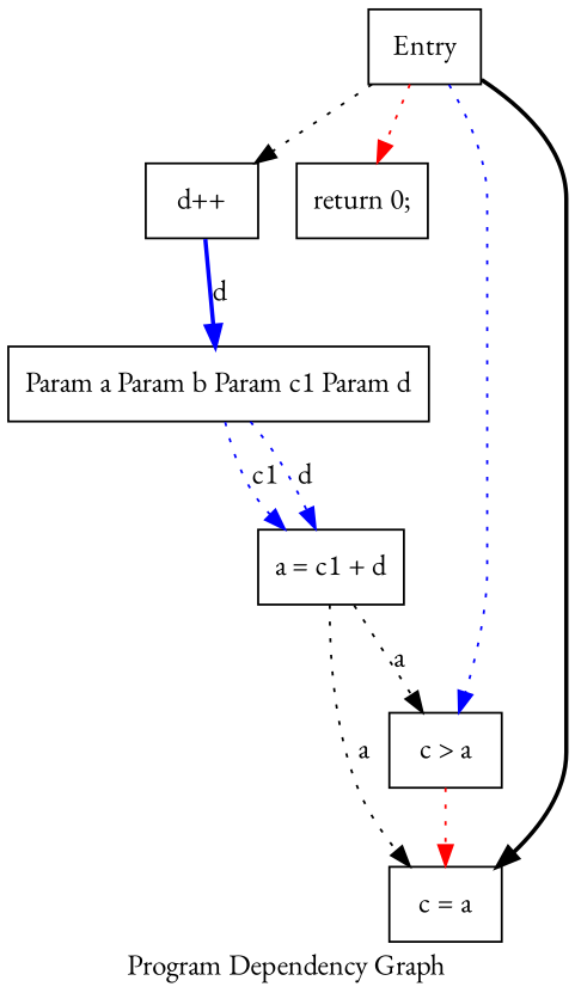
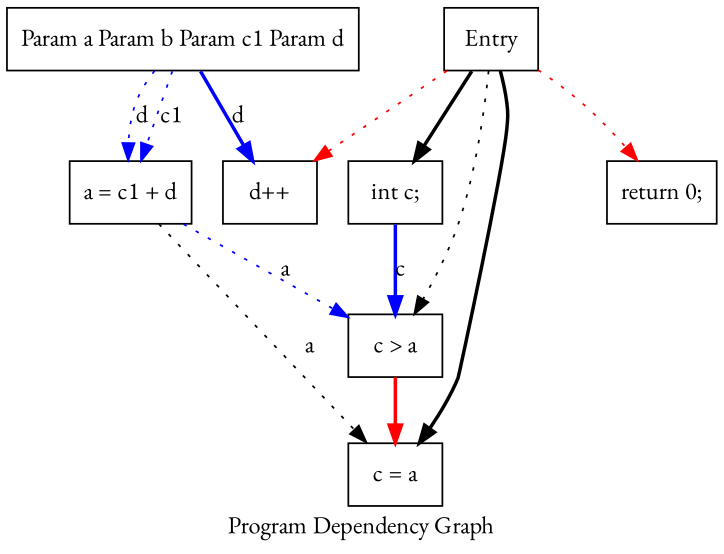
  digraph {
    fontname="EB Garamond"
    label="Program Dependency Graph"
    node [fontname="EB Garamond" shape=record]
    edge [fontname="EB Garamond" style=dotted color=blue]
    n1 [label="{Entry}"]
    n2 [label="{d++}"]
    n3 [label="{return 0;}"]
+   n4 [label="{int c;}"]
    n5 [label="{c \> a}"]
    n6 [label="{c = a}"]
    n7 [label="{a = c1 + d}"]
    n8 [label="{Param a Param b Param c1 Param d }"]
-   n1 -> n2 [color=""]
+   n1 -> n2 [color=red]
    n1 -> n3 [color=red]
-   n1 -> n5
+   n1 -> n4 [style=bold color=""]
+   n1 -> n5 [color=""]
    n1 -> n6 [style=bold color=""]
-   n5 -> n6 [color=red]
-   n7 -> n5 [color=black label=a]
+   n4 -> n5 [label=c style=bold]
+   n5 -> n6 [color=red style=bold]
+   n7 -> n5 [label=a]
    n7 -> n6 [color=black label=a]
-   n2 -> n8 [label=d style=bold]
+   n8 -> n2 [label=d style=bold]
    n8 -> n7 [label=c1]
    n8 -> n7 [label=d]
  }
